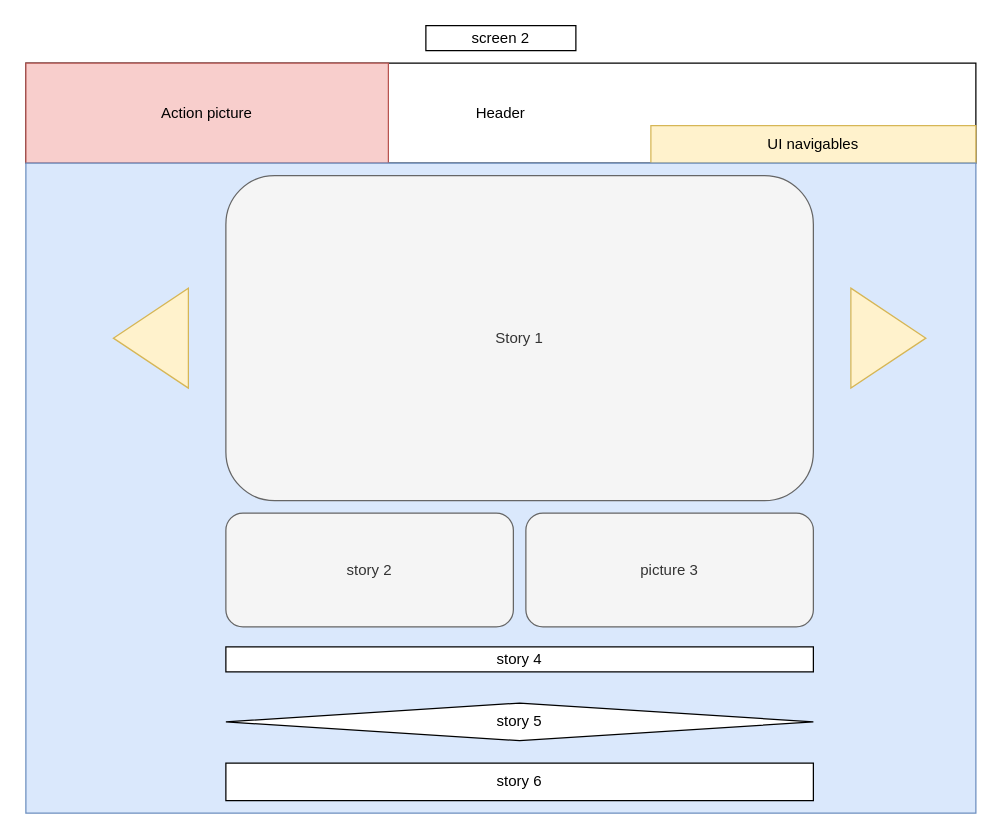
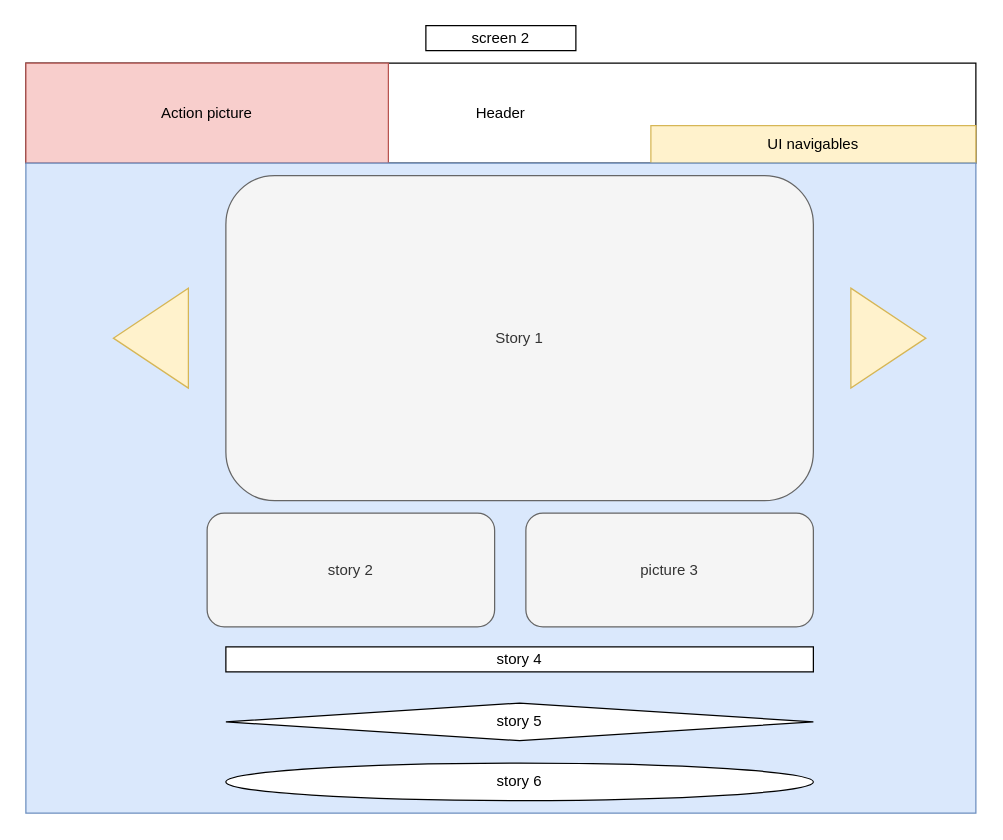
  <mxCell id="0" />
  <mxCell id="1" parent="0" />
  <mxCell id="2" value="screen 2" style="rounded=0;whiteSpace=wrap;html=1;" parent="1" vertex="1"><mxGeometry x="340" y="20" width="120" height="20" as="geometry" /></mxCell>
  <mxCell id="3" value="Header" style="rounded=0;whiteSpace=wrap;html=1;" parent="1" vertex="1"><mxGeometry x="20" y="50" width="760" height="80" as="geometry" /></mxCell>
  <mxCell id="4" value="UI navigables" style="rounded=0;whiteSpace=wrap;html=1;fillColor=#fff2cc;strokeColor=#d6b656;" parent="1" vertex="1"><mxGeometry x="520" y="100" width="260" height="30" as="geometry" /></mxCell>
  <mxCell id="5" value="Action picture" style="rounded=0;whiteSpace=wrap;html=1;fillColor=#f8cecc;strokeColor=#b85450;" parent="1" vertex="1"><mxGeometry x="20" y="50" width="290" height="80" as="geometry" /></mxCell>
  <mxCell id="6" value="" style="rounded=0;whiteSpace=wrap;html=1;fillColor=#dae8fc;strokeColor=#6c8ebf;" parent="1" vertex="1"><mxGeometry x="20" y="130" width="760" height="520" as="geometry" /></mxCell>
  <mxCell id="7" value="Story 1" style="rounded=1;whiteSpace=wrap;html=1;fillColor=#f5f5f5;strokeColor=#666666;fontColor=#333333;" parent="1" vertex="1"><mxGeometry x="180" y="140" width="470" height="260" as="geometry" /></mxCell>
- <mxCell id="8" value="story 2" style="rounded=1;whiteSpace=wrap;html=1;fillColor=#f5f5f5;fontColor=#333333;strokeColor=#666666;" parent="1" vertex="1"><mxGeometry x="180" y="410" width="230" height="91" as="geometry" /></mxCell>
+ <mxCell id="8" value="story 2" style="rounded=1;whiteSpace=wrap;html=1;fillColor=#f5f5f5;fontColor=#333333;strokeColor=#666666;" parent="1" vertex="1"><mxGeometry x="165" y="410" width="230" height="91" as="geometry" /></mxCell>
  <mxCell id="9" value="picture 3" style="rounded=1;whiteSpace=wrap;html=1;fillColor=#f5f5f5;fontColor=#333333;strokeColor=#666666;" parent="1" vertex="1"><mxGeometry x="420" y="410" width="230" height="91" as="geometry" /></mxCell>
  <mxCell id="10" value="story 4" style="rounded=0;whiteSpace=wrap;html=1;" parent="1" vertex="1"><mxGeometry x="180" y="517" width="470" height="20" as="geometry" /></mxCell>
  <mxCell id="11" value="story 5" style="rhombus;whiteSpace=wrap;html=1;" parent="1" vertex="1"><mxGeometry x="180" y="562" width="470" height="30" as="geometry" /></mxCell>
- <mxCell id="12" value="story 6" style="rounded=0;whiteSpace=wrap;html=1;" parent="1" vertex="1"><mxGeometry x="180" y="610" width="470" height="30" as="geometry" /></mxCell>
+ <mxCell id="12" value="story 6" style="ellipse;whiteSpace=wrap;html=1;" parent="1" vertex="1"><mxGeometry x="180" y="610" width="470" height="30" as="geometry" /></mxCell>
  <mxCell id="13" value="" style="triangle;whiteSpace=wrap;html=1;fillColor=#fff2cc;strokeColor=#d6b656;" parent="1" vertex="1"><mxGeometry x="680" y="230" width="60" height="80" as="geometry" /></mxCell>
  <mxCell id="14" value="" style="triangle;whiteSpace=wrap;html=1;rotation=-180;fillColor=#fff2cc;strokeColor=#d6b656;" parent="1" vertex="1"><mxGeometry x="90" y="230" width="60" height="80" as="geometry" /></mxCell>
